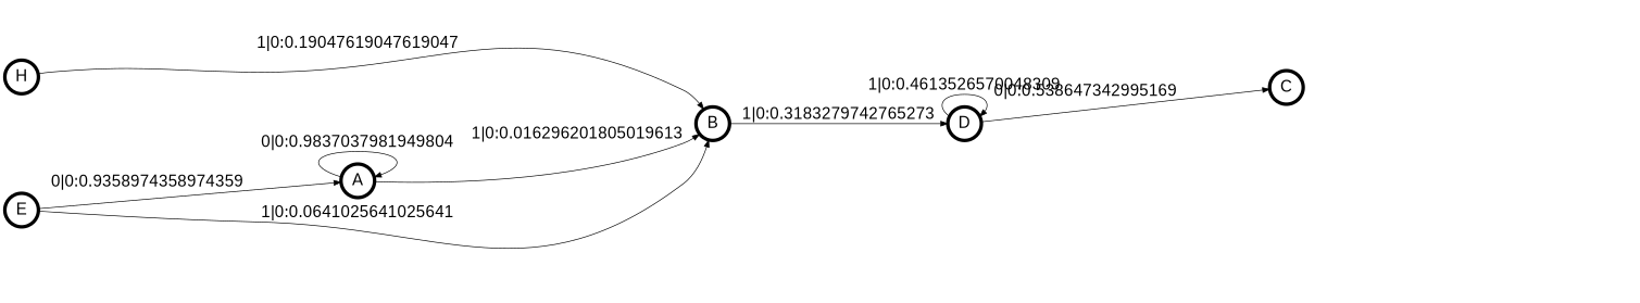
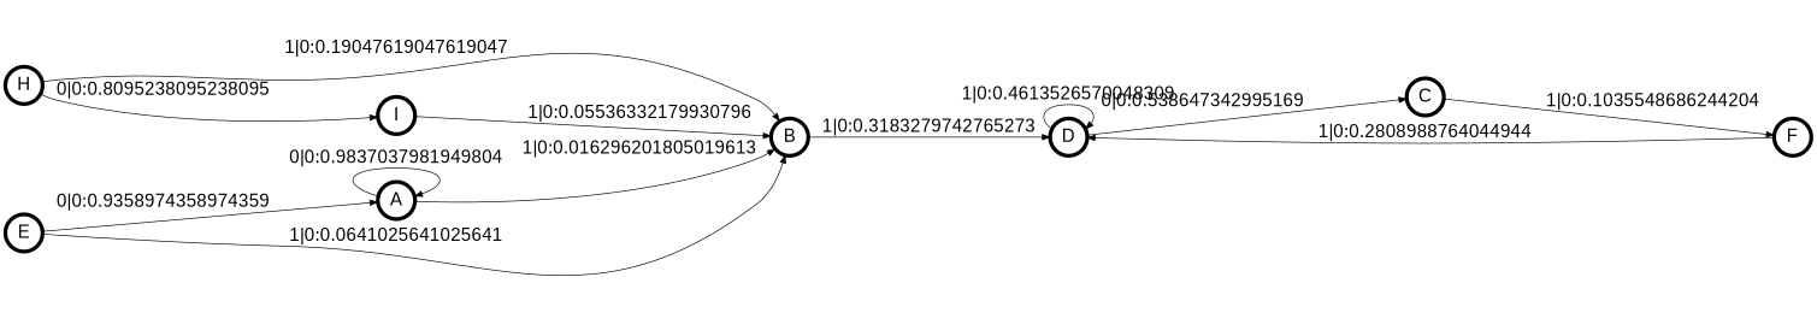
  digraph {
    fontname="Liberation Sans"
    rankdir=LR
    node [fontname="Liberation Sans" fontsize=24 penwidth=5 shape=circle]
    edge [fontname="Liberation Sans" fontsize=24]
    A
    B
    D
    C
+   F
+   I
    E
    H
    A -> A [label="0|0:0.9837037981949804\l"]
    A -> B [label="1|0:0.016296201805019613\l"]
    B -> D [label="1|0:0.3183279742765273\l"]
    D -> D [label="1|0:0.4613526570048309\l"]
    D -> C [label="0|0:0.538647342995169\l"]
+   C -> F [label="1|0:0.1035548686244204\l"]
+   F -> D [label="1|0:0.2808988764044944\l"]
+   I -> B [label="1|0:0.05536332179930796\l"]
    E -> A [label="0|0:0.9358974358974359\l"]
    E -> B [label="1|0:0.0641025641025641\l"]
    H -> B [label="1|0:0.19047619047619047\l"]
+   H -> I [label="0|0:0.8095238095238095\l"]
  }
